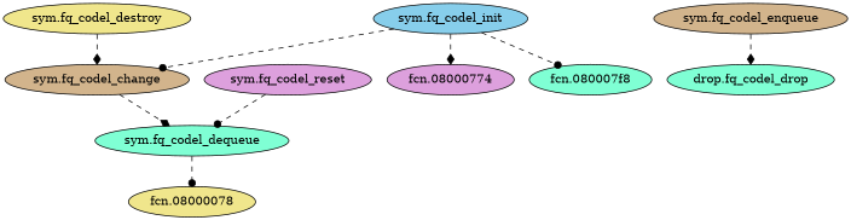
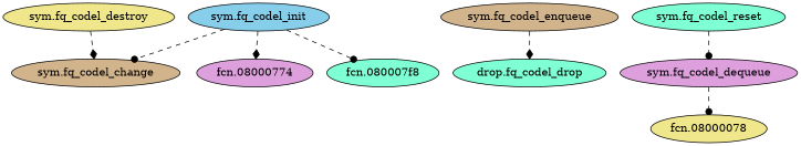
  digraph {
    node [fillcolor=plum style=filled]
    edge [arrowhead=diamond style=dashed]
    n1 [fillcolor=khaki label="sym.fq_codel_destroy"]
    n2 [fillcolor=tan label="sym.fq_codel_change"]
    n3 [label="fcn.08000774"]
    n4 [fillcolor=tan label="sym.fq_codel_enqueue"]
    n5 [fillcolor=aquamarine label="drop.fq_codel_drop"]
-   n6 [fillcolor=aquamarine label="sym.fq_codel_dequeue"]
+   n6 [label="sym.fq_codel_dequeue"]
    n7 [fillcolor=khaki label="fcn.08000078"]
    n8 [fillcolor=skyblue label="sym.fq_codel_init"]
    n9 [fillcolor=aquamarine label="fcn.080007f8"]
-   n10 [label="sym.fq_codel_reset"]
+   n10 [fillcolor=aquamarine label="sym.fq_codel_reset"]
    n1 -> n2
-   n2 -> n6
    n4 -> n5
    n6 -> n7 [arrowhead=dot]
    n8 -> n2 [arrowhead=dot]
    n8 -> n3
    n8 -> n9 [arrowhead=dot]
    n10 -> n6 [arrowhead=dot]
  }
